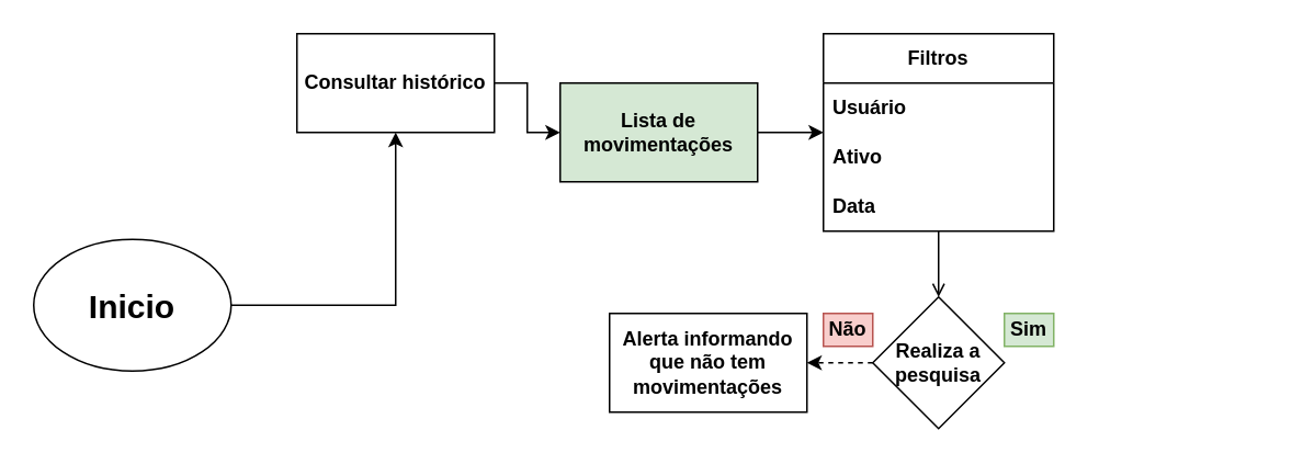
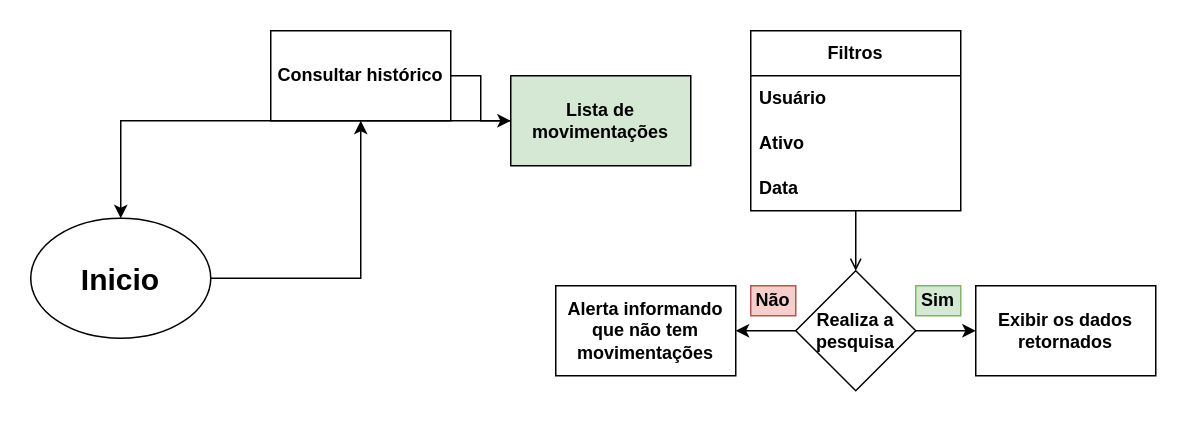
  <mxCell id="0" />
  <mxCell id="1" parent="0" />
  <mxCell id="2" value="" style="edgeStyle=orthogonalEdgeStyle;rounded=0;orthogonalLoop=1;jettySize=auto;html=1;fontStyle=1" edge="1" parent="1" source="3" target="5"><mxGeometry relative="1" as="geometry" /></mxCell>
  <mxCell id="3" value="&lt;h1 style=&quot;font-size: 20px;&quot;&gt;Inicio&lt;/h1&gt;" style="ellipse;whiteSpace=wrap;html=1;fontSize=20;fontStyle=1" vertex="1" parent="1"><mxGeometry x="20" y="145" width="120" height="80" as="geometry" /></mxCell>
  <mxCell id="4" value="" style="edgeStyle=orthogonalEdgeStyle;rounded=0;orthogonalLoop=1;jettySize=auto;html=1;fontStyle=1" edge="1" parent="1" source="5" target="12"><mxGeometry relative="1" as="geometry" /></mxCell>
  <mxCell id="5" value="Consultar histórico" style="whiteSpace=wrap;html=1;fontSize=12;fontStyle=1;" vertex="1" parent="1"><mxGeometry x="180" y="20" width="120" height="60" as="geometry" /></mxCell>
  <mxCell id="6" value="" style="edgeStyle=orthogonalEdgeStyle;rounded=0;orthogonalLoop=1;jettySize=auto;html=1;endArrow=open;" edge="1" parent="1" source="7" target="15"><mxGeometry relative="1" as="geometry" /></mxCell>
  <mxCell id="7" value="Filtros" style="swimlane;fontStyle=1;childLayout=stackLayout;horizontal=1;startSize=30;horizontalStack=0;resizeParent=1;resizeParentMax=0;resizeLast=0;collapsible=1;marginBottom=0;whiteSpace=wrap;html=1;" vertex="1" parent="1"><mxGeometry x="500" y="20" width="140" height="120" as="geometry" /></mxCell>
  <mxCell id="8" value="Usuário" style="text;strokeColor=none;fillColor=none;align=left;verticalAlign=middle;spacingLeft=4;spacingRight=4;overflow=hidden;points=[[0,0.5],[1,0.5]];portConstraint=eastwest;rotatable=0;whiteSpace=wrap;html=1;fontStyle=1" vertex="1" parent="7"><mxGeometry y="30" width="140" height="30" as="geometry" /></mxCell>
  <mxCell id="9" value="Ativo" style="text;strokeColor=none;fillColor=none;align=left;verticalAlign=middle;spacingLeft=4;spacingRight=4;overflow=hidden;points=[[0,0.5],[1,0.5]];portConstraint=eastwest;rotatable=0;whiteSpace=wrap;html=1;fontStyle=1" vertex="1" parent="7"><mxGeometry y="60" width="140" height="30" as="geometry" /></mxCell>
  <mxCell id="10" value="Data" style="text;strokeColor=none;fillColor=none;align=left;verticalAlign=middle;spacingLeft=4;spacingRight=4;overflow=hidden;points=[[0,0.5],[1,0.5]];portConstraint=eastwest;rotatable=0;whiteSpace=wrap;html=1;fontStyle=1" vertex="1" parent="7"><mxGeometry y="90" width="140" height="30" as="geometry" /></mxCell>
- <mxCell id="11" style="edgeStyle=orthogonalEdgeStyle;rounded=0;orthogonalLoop=1;jettySize=auto;html=1;fontStyle=1" edge="1" parent="1" source="12" target="7"><mxGeometry relative="1" as="geometry" /></mxCell>
+ <mxCell id="11" style="edgeStyle=orthogonalEdgeStyle;rounded=0;orthogonalLoop=1;jettySize=auto;html=1;fontStyle=1;" edge="1" parent="1" source="12" target="3"><mxGeometry relative="1" as="geometry" /></mxCell>
  <mxCell id="12" value="Lista de movimentações" style="whiteSpace=wrap;html=1;fontStyle=1;fillColor=#d5e8d4;" vertex="1" parent="1"><mxGeometry x="340" y="50" width="120" height="60" as="geometry" /></mxCell>
- <mxCell id="14" value="" style="edgeStyle=orthogonalEdgeStyle;rounded=0;orthogonalLoop=1;jettySize=auto;html=1;dashed=1;" edge="1" parent="1" source="15" target="19"><mxGeometry relative="1" as="geometry" /></mxCell>
+ <mxCell id="13" value="" style="edgeStyle=orthogonalEdgeStyle;rounded=0;orthogonalLoop=1;jettySize=auto;html=1;" edge="1" parent="1" source="15" target="16"><mxGeometry relative="1" as="geometry" /></mxCell>
+ <mxCell id="14" value="" style="edgeStyle=orthogonalEdgeStyle;rounded=0;orthogonalLoop=1;jettySize=auto;html=1;" edge="1" parent="1" source="15" target="19"><mxGeometry relative="1" as="geometry" /></mxCell>
  <mxCell id="15" value="Realiza a pesquisa" style="rhombus;whiteSpace=wrap;html=1;fontStyle=1;startSize=30;" vertex="1" parent="1"><mxGeometry x="530" y="180" width="80" height="80" as="geometry" /></mxCell>
+ <mxCell id="16" value="Exibir os dados retornados" style="whiteSpace=wrap;html=1;fontStyle=1;startSize=30;" vertex="1" parent="1"><mxGeometry x="650" y="190" width="120" height="60" as="geometry" /></mxCell>
  <mxCell id="17" value="Sim" style="rounded=0;whiteSpace=wrap;html=1;fillColor=#d5e8d4;strokeColor=#82b366;fontStyle=1" vertex="1" parent="1"><mxGeometry x="610" y="190" width="30" height="20" as="geometry" /></mxCell>
  <mxCell id="18" value="Não" style="rounded=0;whiteSpace=wrap;html=1;fillColor=#f8cecc;strokeColor=#b85450;fontStyle=1" vertex="1" parent="1"><mxGeometry x="500" y="190" width="30" height="20" as="geometry" /></mxCell>
  <mxCell id="19" value="Alerta informando que não tem movimentações" style="whiteSpace=wrap;html=1;fontStyle=1;startSize=30;" vertex="1" parent="1"><mxGeometry x="370" y="190" width="120" height="60" as="geometry" /></mxCell>
